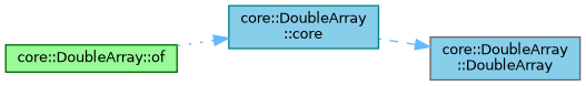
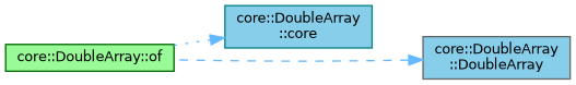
  digraph {
    rankdir=RL
    node [fillcolor=skyblue fontname=Helvetica fontsize=10 shape=box style=filled]
    edge [color=steelblue1 dir=back fontname=Helvetica fontsize=10 labelfontname=Helvetica labelfontsize=10]
    n1 [color=gray40 fontcolor=black height=0.2 label="core::DoubleArray\l::DoubleArray" width=0.4]
    n2 [color=teal height=0.2 label="core::DoubleArray\l::core" width=0.4]
    n3 [color=darkgreen fillcolor=palegreen height=0.2 label="core::DoubleArray::of" width=0.4]
-   n1 -> n2 [style=dashed]
+   n1 -> n3 [style=dashed]
    n2 -> n3 [style=dotted]
  }
